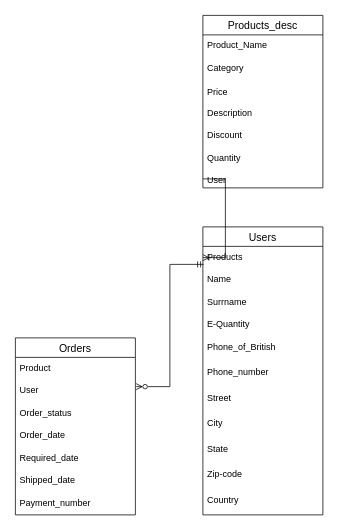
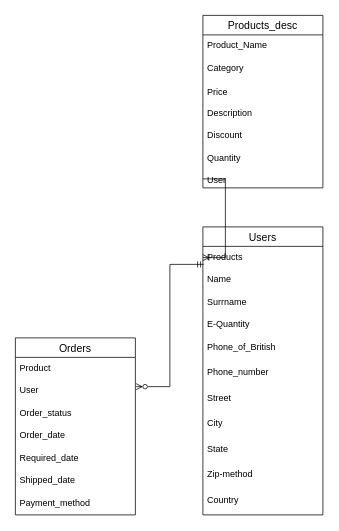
  <mxCell id="0" />
  <mxCell id="1" parent="0" />
  <mxCell id="2" value="Products_desc" style="swimlane;fontStyle=0;childLayout=stackLayout;horizontal=1;startSize=26;horizontalStack=0;resizeParent=1;resizeParentMax=0;resizeLast=0;collapsible=1;marginBottom=0;align=center;fontSize=14;" parent="1" vertex="1"><mxGeometry x="270" y="20" width="160" height="230" as="geometry" /></mxCell>
  <mxCell id="3" value="Product_Name" style="text;strokeColor=none;fillColor=none;spacingLeft=4;spacingRight=4;overflow=hidden;rotatable=0;points=[[0,0.5],[1,0.5]];portConstraint=eastwest;fontSize=12;" parent="2" vertex="1"><mxGeometry y="26" width="160" height="30" as="geometry" /></mxCell>
  <mxCell id="4" value="Category" style="text;strokeColor=none;fillColor=none;spacingLeft=4;spacingRight=4;overflow=hidden;rotatable=0;points=[[0,0.5],[1,0.5]];portConstraint=eastwest;fontSize=12;" vertex="1" parent="2"><mxGeometry y="56" width="160" height="30" as="geometry" /></mxCell>
  <mxCell id="5" value="Price" style="text;strokeColor=none;fillColor=none;align=left;verticalAlign=middle;spacingLeft=4;spacingRight=4;overflow=hidden;points=[[0,0.5],[1,0.5]];portConstraint=eastwest;rotatable=0;" parent="2" vertex="1"><mxGeometry y="86" width="160" height="30" as="geometry" /></mxCell>
  <mxCell id="6" value="Description" style="text;strokeColor=none;fillColor=none;spacingLeft=4;spacingRight=4;overflow=hidden;rotatable=0;points=[[0,0.5],[1,0.5]];portConstraint=eastwest;fontSize=12;" parent="2" vertex="1"><mxGeometry y="116" width="160" height="30" as="geometry" /></mxCell>
  <mxCell id="7" value="Discount" style="text;strokeColor=none;fillColor=none;spacingLeft=4;spacingRight=4;overflow=hidden;rotatable=0;points=[[0,0.5],[1,0.5]];portConstraint=eastwest;fontSize=12;" parent="2" vertex="1"><mxGeometry y="146" width="160" height="30" as="geometry" /></mxCell>
  <mxCell id="8" value="Quantity" style="text;strokeColor=none;fillColor=none;spacingLeft=4;spacingRight=4;overflow=hidden;rotatable=0;points=[[0,0.5],[1,0.5]];portConstraint=eastwest;fontSize=12;" parent="2" vertex="1"><mxGeometry y="176" width="160" height="30" as="geometry" /></mxCell>
  <mxCell id="9" value="User" style="text;strokeColor=none;fillColor=none;spacingLeft=4;spacingRight=4;overflow=hidden;rotatable=0;points=[[0,0.5],[1,0.5]];portConstraint=eastwest;fontSize=12;" parent="2" vertex="1"><mxGeometry y="206" width="160" height="24" as="geometry" /></mxCell>
  <mxCell id="10" value="Users" style="swimlane;fontStyle=0;childLayout=stackLayout;horizontal=1;startSize=26;horizontalStack=0;resizeParent=1;resizeParentMax=0;resizeLast=0;collapsible=1;marginBottom=0;align=center;fontSize=14;" parent="1" vertex="1"><mxGeometry x="270" y="302" width="160" height="384" as="geometry" /></mxCell>
  <mxCell id="11" value="Products" style="text;strokeColor=none;fillColor=none;spacingLeft=4;spacingRight=4;overflow=hidden;rotatable=0;points=[[0,0.5],[1,0.5]];portConstraint=eastwest;fontSize=12;" parent="10" vertex="1"><mxGeometry y="26" width="160" height="30" as="geometry" /></mxCell>
  <mxCell id="12" value="Name" style="text;strokeColor=none;fillColor=none;spacingLeft=4;spacingRight=4;overflow=hidden;rotatable=0;points=[[0,0.5],[1,0.5]];portConstraint=eastwest;fontSize=12;" parent="10" vertex="1"><mxGeometry y="56" width="160" height="30" as="geometry" /></mxCell>
  <mxCell id="13" value="Surrname" style="text;strokeColor=none;fillColor=none;spacingLeft=4;spacingRight=4;overflow=hidden;rotatable=0;points=[[0,0.5],[1,0.5]];portConstraint=eastwest;fontSize=12;" parent="10" vertex="1"><mxGeometry y="86" width="160" height="30" as="geometry" /></mxCell>
  <mxCell id="14" value="E-Quantity" style="text;strokeColor=none;fillColor=none;spacingLeft=4;spacingRight=4;overflow=hidden;rotatable=0;points=[[0,0.5],[1,0.5]];portConstraint=eastwest;fontSize=12;" parent="10" vertex="1"><mxGeometry y="116" width="160" height="30" as="geometry" /></mxCell>
  <mxCell id="15" value="Phone_of_British&#10;" style="text;strokeColor=none;fillColor=none;spacingLeft=4;spacingRight=4;overflow=hidden;rotatable=0;points=[[0,0.5],[1,0.5]];portConstraint=eastwest;fontSize=12;" parent="10" vertex="1"><mxGeometry y="146" width="160" height="34" as="geometry" /></mxCell>
  <mxCell id="16" value="Phone_number" style="text;strokeColor=none;fillColor=none;spacingLeft=4;spacingRight=4;overflow=hidden;rotatable=0;points=[[0,0.5],[1,0.5]];portConstraint=eastwest;fontSize=12;" parent="10" vertex="1"><mxGeometry y="180" width="160" height="34" as="geometry" /></mxCell>
  <mxCell id="17" value="Street" style="text;strokeColor=none;fillColor=none;spacingLeft=4;spacingRight=4;overflow=hidden;rotatable=0;points=[[0,0.5],[1,0.5]];portConstraint=eastwest;fontSize=12;" parent="10" vertex="1"><mxGeometry y="214" width="160" height="34" as="geometry" /></mxCell>
  <mxCell id="18" value="City" style="text;strokeColor=none;fillColor=none;spacingLeft=4;spacingRight=4;overflow=hidden;rotatable=0;points=[[0,0.5],[1,0.5]];portConstraint=eastwest;fontSize=12;" parent="10" vertex="1"><mxGeometry y="248" width="160" height="34" as="geometry" /></mxCell>
  <mxCell id="19" value="State" style="text;strokeColor=none;fillColor=none;spacingLeft=4;spacingRight=4;overflow=hidden;rotatable=0;points=[[0,0.5],[1,0.5]];portConstraint=eastwest;fontSize=12;" parent="10" vertex="1"><mxGeometry y="282" width="160" height="34" as="geometry" /></mxCell>
- <mxCell id="20" value="Zip-code" style="text;strokeColor=none;fillColor=none;spacingLeft=4;spacingRight=4;overflow=hidden;rotatable=0;points=[[0,0.5],[1,0.5]];portConstraint=eastwest;fontSize=12;" parent="10" vertex="1"><mxGeometry y="316" width="160" height="34" as="geometry" /></mxCell>
+ <mxCell id="20" value="Zip-method" style="text;strokeColor=none;fillColor=none;spacingLeft=4;spacingRight=4;overflow=hidden;rotatable=0;points=[[0,0.5],[1,0.5]];portConstraint=eastwest;fontSize=12;" parent="10" vertex="1"><mxGeometry y="316" width="160" height="34" as="geometry" /></mxCell>
  <mxCell id="21" value="Country" style="text;strokeColor=none;fillColor=none;spacingLeft=4;spacingRight=4;overflow=hidden;rotatable=0;points=[[0,0.5],[1,0.5]];portConstraint=eastwest;fontSize=12;" parent="10" vertex="1"><mxGeometry y="350" width="160" height="34" as="geometry" /></mxCell>
  <mxCell id="22" value="Orders" style="swimlane;fontStyle=0;childLayout=stackLayout;horizontal=1;startSize=26;horizontalStack=0;resizeParent=1;resizeParentMax=0;resizeLast=0;collapsible=1;marginBottom=0;align=center;fontSize=14;" parent="1" vertex="1"><mxGeometry x="20" y="450" width="160" height="236" as="geometry" /></mxCell>
  <mxCell id="23" value="Product" style="text;strokeColor=none;fillColor=none;spacingLeft=4;spacingRight=4;overflow=hidden;rotatable=0;points=[[0,0.5],[1,0.5]];portConstraint=eastwest;fontSize=12;" parent="22" vertex="1"><mxGeometry y="26" width="160" height="30" as="geometry" /></mxCell>
  <mxCell id="24" value="User" style="text;strokeColor=none;fillColor=none;spacingLeft=4;spacingRight=4;overflow=hidden;rotatable=0;points=[[0,0.5],[1,0.5]];portConstraint=eastwest;fontSize=12;" parent="22" vertex="1"><mxGeometry y="56" width="160" height="30" as="geometry" /></mxCell>
  <mxCell id="25" value="Order_status" style="text;strokeColor=none;fillColor=none;spacingLeft=4;spacingRight=4;overflow=hidden;rotatable=0;points=[[0,0.5],[1,0.5]];portConstraint=eastwest;fontSize=12;" parent="22" vertex="1"><mxGeometry y="86" width="160" height="30" as="geometry" /></mxCell>
  <mxCell id="26" value="Order_date" style="text;strokeColor=none;fillColor=none;spacingLeft=4;spacingRight=4;overflow=hidden;rotatable=0;points=[[0,0.5],[1,0.5]];portConstraint=eastwest;fontSize=12;" parent="22" vertex="1"><mxGeometry y="116" width="160" height="30" as="geometry" /></mxCell>
  <mxCell id="27" value="Required_date" style="text;strokeColor=none;fillColor=none;spacingLeft=4;spacingRight=4;overflow=hidden;rotatable=0;points=[[0,0.5],[1,0.5]];portConstraint=eastwest;fontSize=12;" parent="22" vertex="1"><mxGeometry y="146" width="160" height="30" as="geometry" /></mxCell>
  <mxCell id="28" value="Shipped_date" style="text;strokeColor=none;fillColor=none;spacingLeft=4;spacingRight=4;overflow=hidden;rotatable=0;points=[[0,0.5],[1,0.5]];portConstraint=eastwest;fontSize=12;" parent="22" vertex="1"><mxGeometry y="176" width="160" height="30" as="geometry" /></mxCell>
- <mxCell id="29" value="Payment_number" style="text;strokeColor=none;fillColor=none;spacingLeft=4;spacingRight=4;overflow=hidden;rotatable=0;points=[[0,0.5],[1,0.5]];portConstraint=eastwest;fontSize=12;" parent="22" vertex="1"><mxGeometry y="206" width="160" height="30" as="geometry" /></mxCell>
+ <mxCell id="29" value="Payment_method" style="text;strokeColor=none;fillColor=none;spacingLeft=4;spacingRight=4;overflow=hidden;rotatable=0;points=[[0,0.5],[1,0.5]];portConstraint=eastwest;fontSize=12;" parent="22" vertex="1"><mxGeometry y="206" width="160" height="30" as="geometry" /></mxCell>
  <mxCell id="30" style="edgeStyle=elbowEdgeStyle;rounded=0;orthogonalLoop=1;jettySize=auto;html=1;exitX=1.006;exitY=0.3;exitDx=0;exitDy=0;entryX=0.006;entryY=0.8;entryDx=0;entryDy=0;entryPerimeter=0;startArrow=ERzeroToMany;startFill=0;endArrow=ERmandOne;endFill=0;exitPerimeter=0;" parent="1" source="24" target="11" edge="1"><mxGeometry relative="1" as="geometry" /></mxCell>
  <mxCell id="31" value="" style="edgeStyle=entityRelationEdgeStyle;fontSize=12;html=1;endArrow=ERoneToMany;rounded=0;entryX=0;entryY=0.5;entryDx=0;entryDy=0;exitX=0;exitY=0.5;exitDx=0;exitDy=0;" parent="1" source="9" target="11" edge="1"><mxGeometry width="100" height="100" relative="1" as="geometry"><mxPoint x="120" y="210" as="sourcePoint" /><mxPoint x="80" y="270" as="targetPoint" /></mxGeometry></mxCell>
